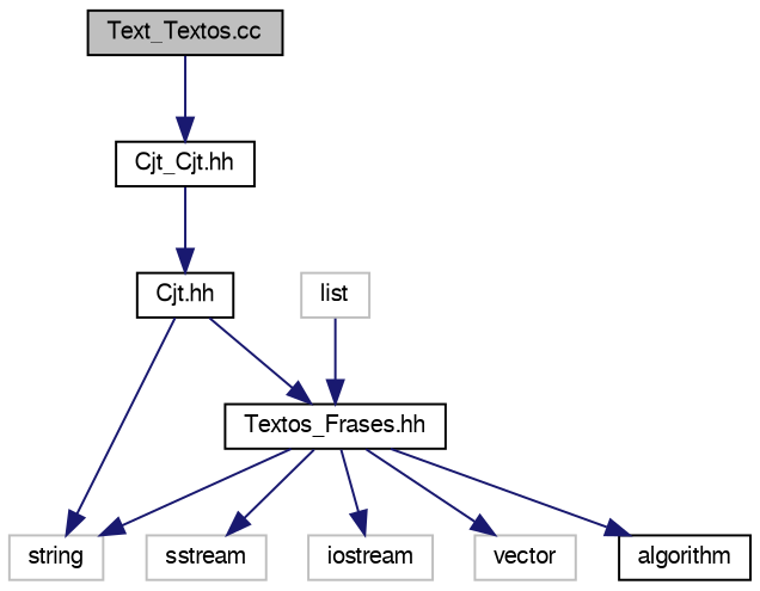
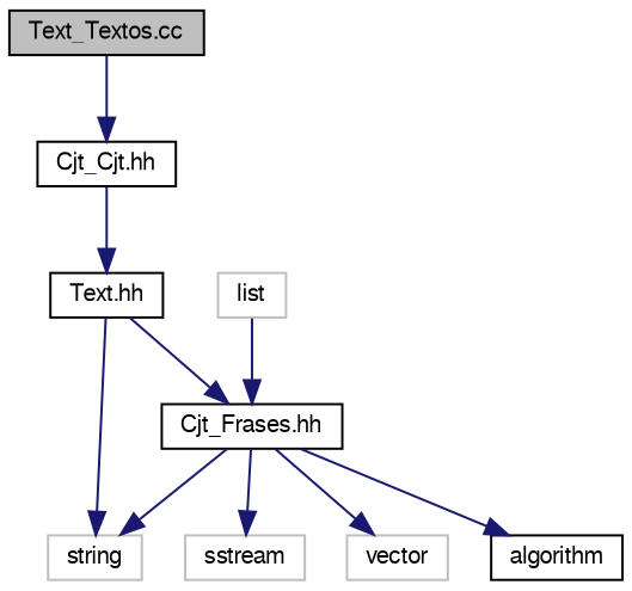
  digraph {
    node [color=black fillcolor=white fontname=FreeSans fontsize=10 shape=record style=filled]
    edge [color=midnightblue fontname=FreeSans fontsize=10 labelfontname=FreeSans labelfontsize=10 style=solid]
    n1 [fillcolor=grey75 fontcolor=black height=0.2 label="Text_Textos.cc" width=0.4]
    n2 [height=0.2 label="Cjt_Cjt.hh" width=0.4]
-   n3 [height=0.2 label="Cjt.hh" width=0.4]
-   n4 [height=0.2 label="Textos_Frases.hh" width=0.4]
+   n3 [height=0.2 label="Text.hh" width=0.4]
+   n4 [height=0.2 label="Cjt_Frases.hh" width=0.4]
    n5 [color=grey75 height=0.2 label=string width=0.4]
    n6 [color=grey75 height=0.2 label=sstream width=0.4]
-   n7 [color=grey75 height=0.2 label=iostream width=0.4]
    n8 [color=grey75 height=0.2 label=vector width=0.4]
    n9 [height=0.2 label=algorithm width=0.4]
    n10 [color=grey75 height=0.2 label=list width=0.4]
    n1 -> n2
    n2 -> n3
    n3 -> n4
    n3 -> n5
    n4 -> n5
    n4 -> n6
-   n4 -> n7
    n4 -> n8
    n4 -> n9
    n10 -> n4
  }
